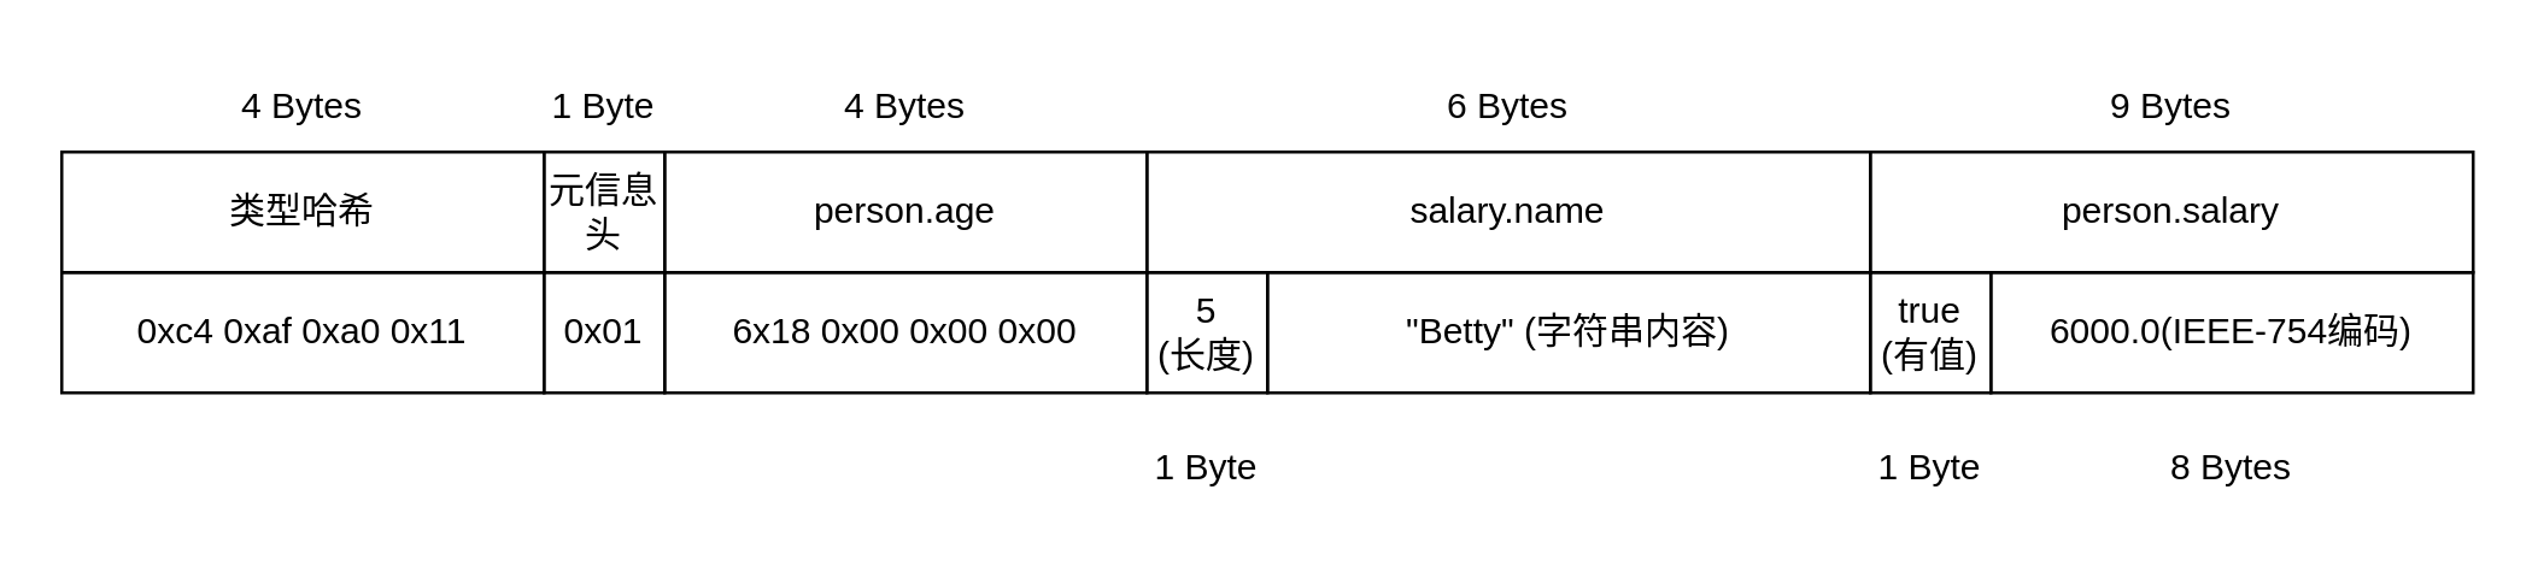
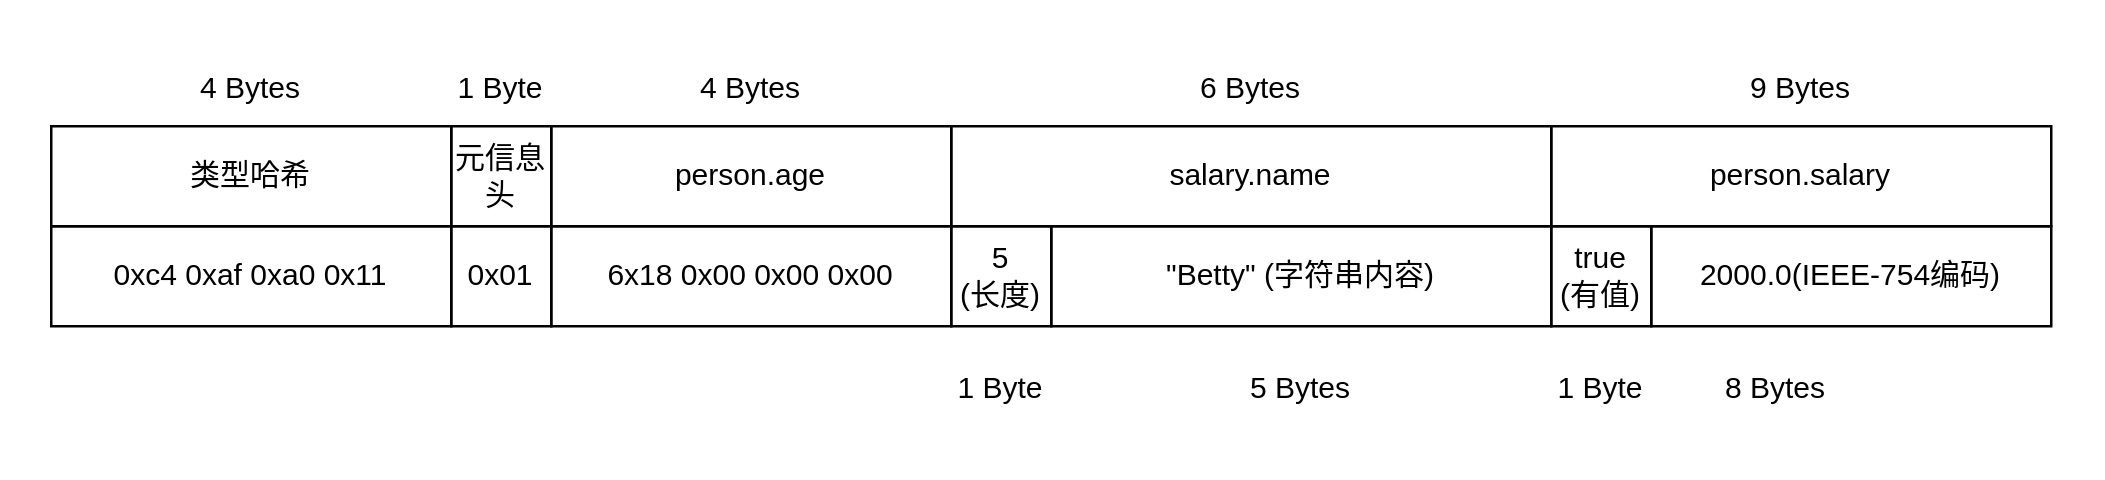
  <mxCell id="0" />
  <mxCell id="1" parent="0" />
  <mxCell id="2" value="4 Bytes" style="text;html=1;strokeColor=none;fillColor=none;align=center;verticalAlign=middle;whiteSpace=wrap;rounded=0;" parent="1" vertex="1"><mxGeometry x="70" y="20" width="60" height="30" as="geometry" /></mxCell>
  <mxCell id="3" value="4 Bytes" style="text;html=1;strokeColor=none;fillColor=none;align=center;verticalAlign=middle;whiteSpace=wrap;rounded=0;" parent="1" vertex="1"><mxGeometry x="270" y="20" width="60" height="30" as="geometry" /></mxCell>
  <mxCell id="4" value="6 Bytes" style="text;html=1;strokeColor=none;fillColor=none;align=center;verticalAlign=middle;whiteSpace=wrap;rounded=0;" parent="1" vertex="1"><mxGeometry x="470" y="20" width="60" height="30" as="geometry" /></mxCell>
  <mxCell id="5" value="5&lt;br&gt;(长度)" style="rounded=0;whiteSpace=wrap;html=1;fillColor=none;" parent="1" vertex="1"><mxGeometry x="380" y="90" width="40" height="40" as="geometry" /></mxCell>
  <mxCell id="6" value="&quot;Betty&quot; (字符串内容)" style="rounded=0;whiteSpace=wrap;html=1;fillColor=none;" parent="1" vertex="1"><mxGeometry x="420" y="90" width="200" height="40" as="geometry" /></mxCell>
+ <mxCell id="7" value="5 Bytes" style="text;html=1;strokeColor=none;fillColor=none;align=center;verticalAlign=middle;whiteSpace=wrap;rounded=0;" parent="1" vertex="1"><mxGeometry x="490" y="140" width="60" height="30" as="geometry" /></mxCell>
  <mxCell id="8" value="1 Byte" style="text;html=1;strokeColor=none;fillColor=none;align=center;verticalAlign=middle;whiteSpace=wrap;rounded=0;" parent="1" vertex="1"><mxGeometry x="370" y="140" width="60" height="30" as="geometry" /></mxCell>
  <mxCell id="9" value="salary.name" style="rounded=0;whiteSpace=wrap;html=1;fillColor=none;" parent="1" vertex="1"><mxGeometry x="380" y="50" width="240" height="40" as="geometry" /></mxCell>
  <mxCell id="10" value="0xc4 0xaf 0xa0 0x11" style="rounded=0;whiteSpace=wrap;html=1;fillColor=none;" parent="1" vertex="1"><mxGeometry x="20" y="90" width="160" height="40" as="geometry" /></mxCell>
  <mxCell id="11" value="类型哈希" style="rounded=0;whiteSpace=wrap;html=1;fillColor=none;" parent="1" vertex="1"><mxGeometry x="20" y="50" width="160" height="40" as="geometry" /></mxCell>
  <mxCell id="12" value="6x18 0x00 0x00 0x00" style="rounded=0;whiteSpace=wrap;html=1;fillColor=none;" parent="1" vertex="1"><mxGeometry x="220" y="90" width="160" height="40" as="geometry" /></mxCell>
  <mxCell id="13" value="person.age" style="rounded=0;whiteSpace=wrap;html=1;fillColor=none;" parent="1" vertex="1"><mxGeometry x="220" y="50" width="160" height="40" as="geometry" /></mxCell>
  <mxCell id="14" value="0x01" style="rounded=0;whiteSpace=wrap;html=1;fillColor=none;" parent="1" vertex="1"><mxGeometry x="180" y="90" width="40" height="40" as="geometry" /></mxCell>
  <mxCell id="15" value="元信息头" style="rounded=0;whiteSpace=wrap;html=1;fillColor=none;" parent="1" vertex="1"><mxGeometry x="180" y="50" width="40" height="40" as="geometry" /></mxCell>
  <mxCell id="16" value="1 Byte" style="text;html=1;strokeColor=none;fillColor=none;align=center;verticalAlign=middle;whiteSpace=wrap;rounded=0;" parent="1" vertex="1"><mxGeometry x="170" y="20" width="60" height="30" as="geometry" /></mxCell>
  <mxCell id="17" value="person.salary" style="rounded=0;whiteSpace=wrap;html=1;fillColor=none;" parent="1" vertex="1"><mxGeometry x="620" y="50" width="200" height="40" as="geometry" /></mxCell>
  <mxCell id="18" value="9 Bytes" style="text;html=1;strokeColor=none;fillColor=none;align=center;verticalAlign=middle;whiteSpace=wrap;rounded=0;" parent="1" vertex="1"><mxGeometry x="690" y="20" width="60" height="30" as="geometry" /></mxCell>
- <mxCell id="19" value="6000.0(IEEE-754编码)" style="rounded=0;whiteSpace=wrap;html=1;fillColor=none;" parent="1" vertex="1"><mxGeometry x="660" y="90" width="160" height="40" as="geometry" /></mxCell>
+ <mxCell id="19" value="2000.0(IEEE-754编码)" style="rounded=0;whiteSpace=wrap;html=1;fillColor=none;" parent="1" vertex="1"><mxGeometry x="660" y="90" width="160" height="40" as="geometry" /></mxCell>
  <mxCell id="20" value="true&lt;br&gt;(有值)" style="rounded=0;whiteSpace=wrap;html=1;fillColor=none;" parent="1" vertex="1"><mxGeometry x="620" y="90" width="40" height="40" as="geometry" /></mxCell>
- <mxCell id="21" value="8 Bytes" style="text;html=1;strokeColor=none;fillColor=none;align=center;verticalAlign=middle;whiteSpace=wrap;rounded=0;" parent="1" vertex="1"><mxGeometry x="710" y="140" width="60" height="30" as="geometry" /></mxCell>
+ <mxCell id="21" value="8 Bytes" style="text;html=1;strokeColor=none;fillColor=none;align=center;verticalAlign=middle;whiteSpace=wrap;rounded=0;" parent="1" vertex="1"><mxGeometry x="680" y="140" width="60" height="30" as="geometry" /></mxCell>
  <mxCell id="22" value="1 Byte" style="text;html=1;strokeColor=none;fillColor=none;align=center;verticalAlign=middle;whiteSpace=wrap;rounded=0;" parent="1" vertex="1"><mxGeometry x="610" y="140" width="60" height="30" as="geometry" /></mxCell>
